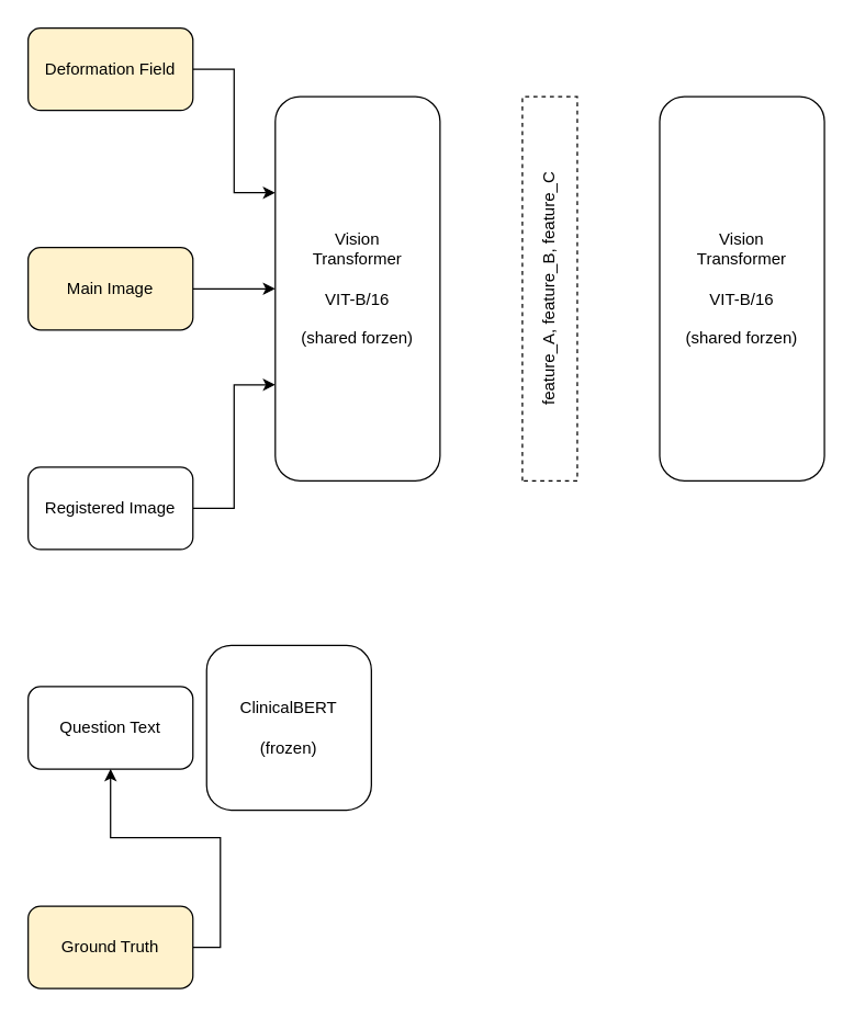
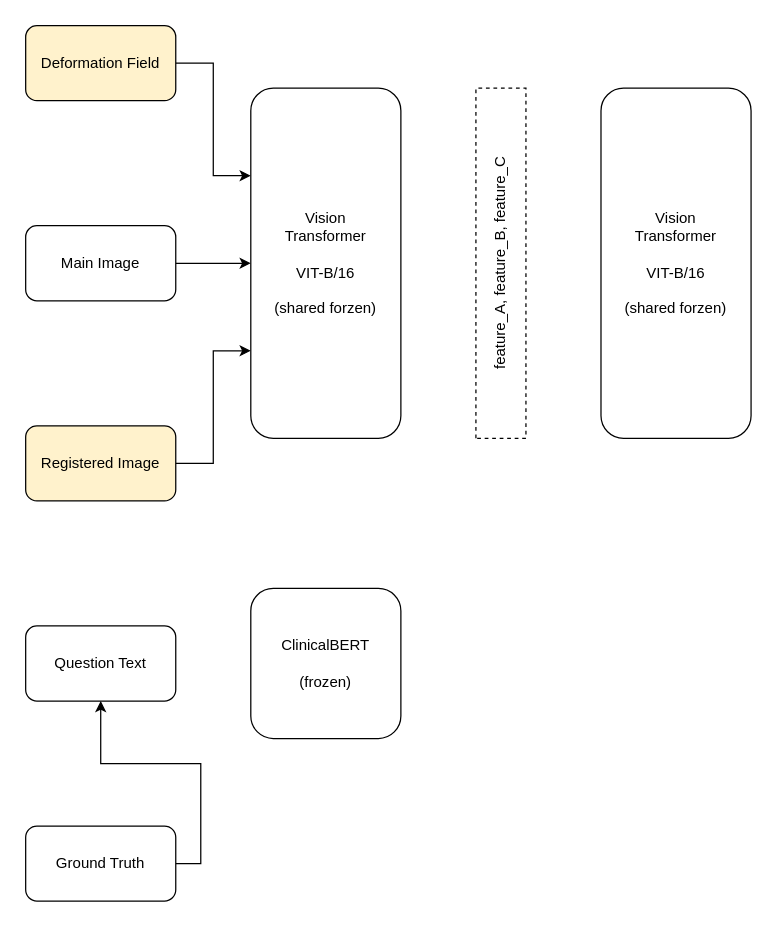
  <mxCell id="0" />
  <mxCell id="1" parent="0" />
  <mxCell id="2" style="edgeStyle=orthogonalEdgeStyle;rounded=0;orthogonalLoop=1;jettySize=auto;html=1;exitX=1;exitY=0.5;exitDx=0;exitDy=0;" edge="1" parent="1" source="3" target="4"><mxGeometry relative="1" as="geometry" /></mxCell>
- <mxCell id="3" value="Ground Truth" style="rounded=1;whiteSpace=wrap;html=1;textDirection=ltr;rotation=0;fillColor=#fff2cc;" vertex="1" parent="1"><mxGeometry x="20" y="660" width="120" height="60" as="geometry" /></mxCell>
+ <mxCell id="3" value="Ground Truth" style="rounded=1;whiteSpace=wrap;html=1;textDirection=ltr;rotation=0;" vertex="1" parent="1"><mxGeometry x="20" y="660" width="120" height="60" as="geometry" /></mxCell>
  <mxCell id="4" value="Question Text" style="rounded=1;whiteSpace=wrap;html=1;textDirection=ltr;rotation=0;" vertex="1" parent="1"><mxGeometry x="20" y="500" width="120" height="60" as="geometry" /></mxCell>
  <mxCell id="5" style="edgeStyle=orthogonalEdgeStyle;rounded=0;orthogonalLoop=1;jettySize=auto;html=1;exitX=1;exitY=0.5;exitDx=0;exitDy=0;entryX=0;entryY=0.75;entryDx=0;entryDy=0;" edge="1" parent="1" source="6" target="12"><mxGeometry relative="1" as="geometry" /></mxCell>
- <mxCell id="6" value="Registered Image" style="rounded=1;whiteSpace=wrap;html=1;textDirection=ltr;rotation=0;" vertex="1" parent="1"><mxGeometry x="20" y="340" width="120" height="60" as="geometry" /></mxCell>
+ <mxCell id="6" value="Registered Image" style="rounded=1;whiteSpace=wrap;html=1;textDirection=ltr;rotation=0;fillColor=#fff2cc;" vertex="1" parent="1"><mxGeometry x="20" y="340" width="120" height="60" as="geometry" /></mxCell>
  <mxCell id="7" style="edgeStyle=orthogonalEdgeStyle;rounded=0;orthogonalLoop=1;jettySize=auto;html=1;exitX=1;exitY=0.5;exitDx=0;exitDy=0;entryX=0;entryY=0.5;entryDx=0;entryDy=0;" edge="1" parent="1" source="8" target="12"><mxGeometry relative="1" as="geometry" /></mxCell>
- <mxCell id="8" value="Main Image" style="rounded=1;whiteSpace=wrap;html=1;textDirection=ltr;rotation=0;fillColor=#fff2cc;" vertex="1" parent="1"><mxGeometry x="20" y="180" width="120" height="60" as="geometry" /></mxCell>
+ <mxCell id="8" value="Main Image" style="rounded=1;whiteSpace=wrap;html=1;textDirection=ltr;rotation=0;" vertex="1" parent="1"><mxGeometry x="20" y="180" width="120" height="60" as="geometry" /></mxCell>
  <mxCell id="9" style="edgeStyle=orthogonalEdgeStyle;rounded=0;orthogonalLoop=1;jettySize=auto;html=1;exitX=1;exitY=0.5;exitDx=0;exitDy=0;entryX=0;entryY=0.25;entryDx=0;entryDy=0;" edge="1" parent="1" source="10" target="12"><mxGeometry relative="1" as="geometry" /></mxCell>
  <mxCell id="10" value="Deformation Field" style="rounded=1;whiteSpace=wrap;html=1;textDirection=ltr;rotation=0;fillColor=#fff2cc;" vertex="1" parent="1"><mxGeometry x="20" y="20" width="120" height="60" as="geometry" /></mxCell>
- <mxCell id="11" value="ClinicalBERT&lt;div&gt;&lt;br&gt;&lt;/div&gt;&lt;div&gt;(frozen)&lt;/div&gt;" style="rounded=1;whiteSpace=wrap;html=1;" vertex="1" parent="1"><mxGeometry x="150" y="470" width="120" height="120" as="geometry" /></mxCell>
+ <mxCell id="11" value="ClinicalBERT&lt;div&gt;&lt;br&gt;&lt;/div&gt;&lt;div&gt;(frozen)&lt;/div&gt;" style="rounded=1;whiteSpace=wrap;html=1;" vertex="1" parent="1"><mxGeometry x="200" y="470" width="120" height="120" as="geometry" /></mxCell>
  <mxCell id="12" value="Vision&lt;div&gt;Transformer&lt;/div&gt;&lt;div&gt;&lt;br&gt;&lt;/div&gt;&lt;div&gt;VIT-B/16&lt;/div&gt;&lt;div&gt;&lt;br&gt;&lt;/div&gt;&lt;div&gt;(shared forzen)&lt;/div&gt;" style="rounded=1;whiteSpace=wrap;html=1;" vertex="1" parent="1"><mxGeometry x="200" y="70" width="120" height="280" as="geometry" /></mxCell>
  <mxCell id="13" value="feature_A, feature_B, feature_C" style="rounded=0;whiteSpace=wrap;html=1;fillStyle=auto;gradientColor=none;dashed=1;rotation=-90;" vertex="1" parent="1"><mxGeometry x="260" y="190" width="280" height="40" as="geometry" /></mxCell>
  <mxCell id="14" value="Vision&lt;div&gt;Transformer&lt;/div&gt;&lt;div&gt;&lt;br&gt;&lt;/div&gt;&lt;div&gt;VIT-B/16&lt;/div&gt;&lt;div&gt;&lt;br&gt;&lt;/div&gt;&lt;div&gt;(shared forzen)&lt;/div&gt;" style="rounded=1;whiteSpace=wrap;html=1;" vertex="1" parent="1"><mxGeometry x="480" y="70" width="120" height="280" as="geometry" /></mxCell>
